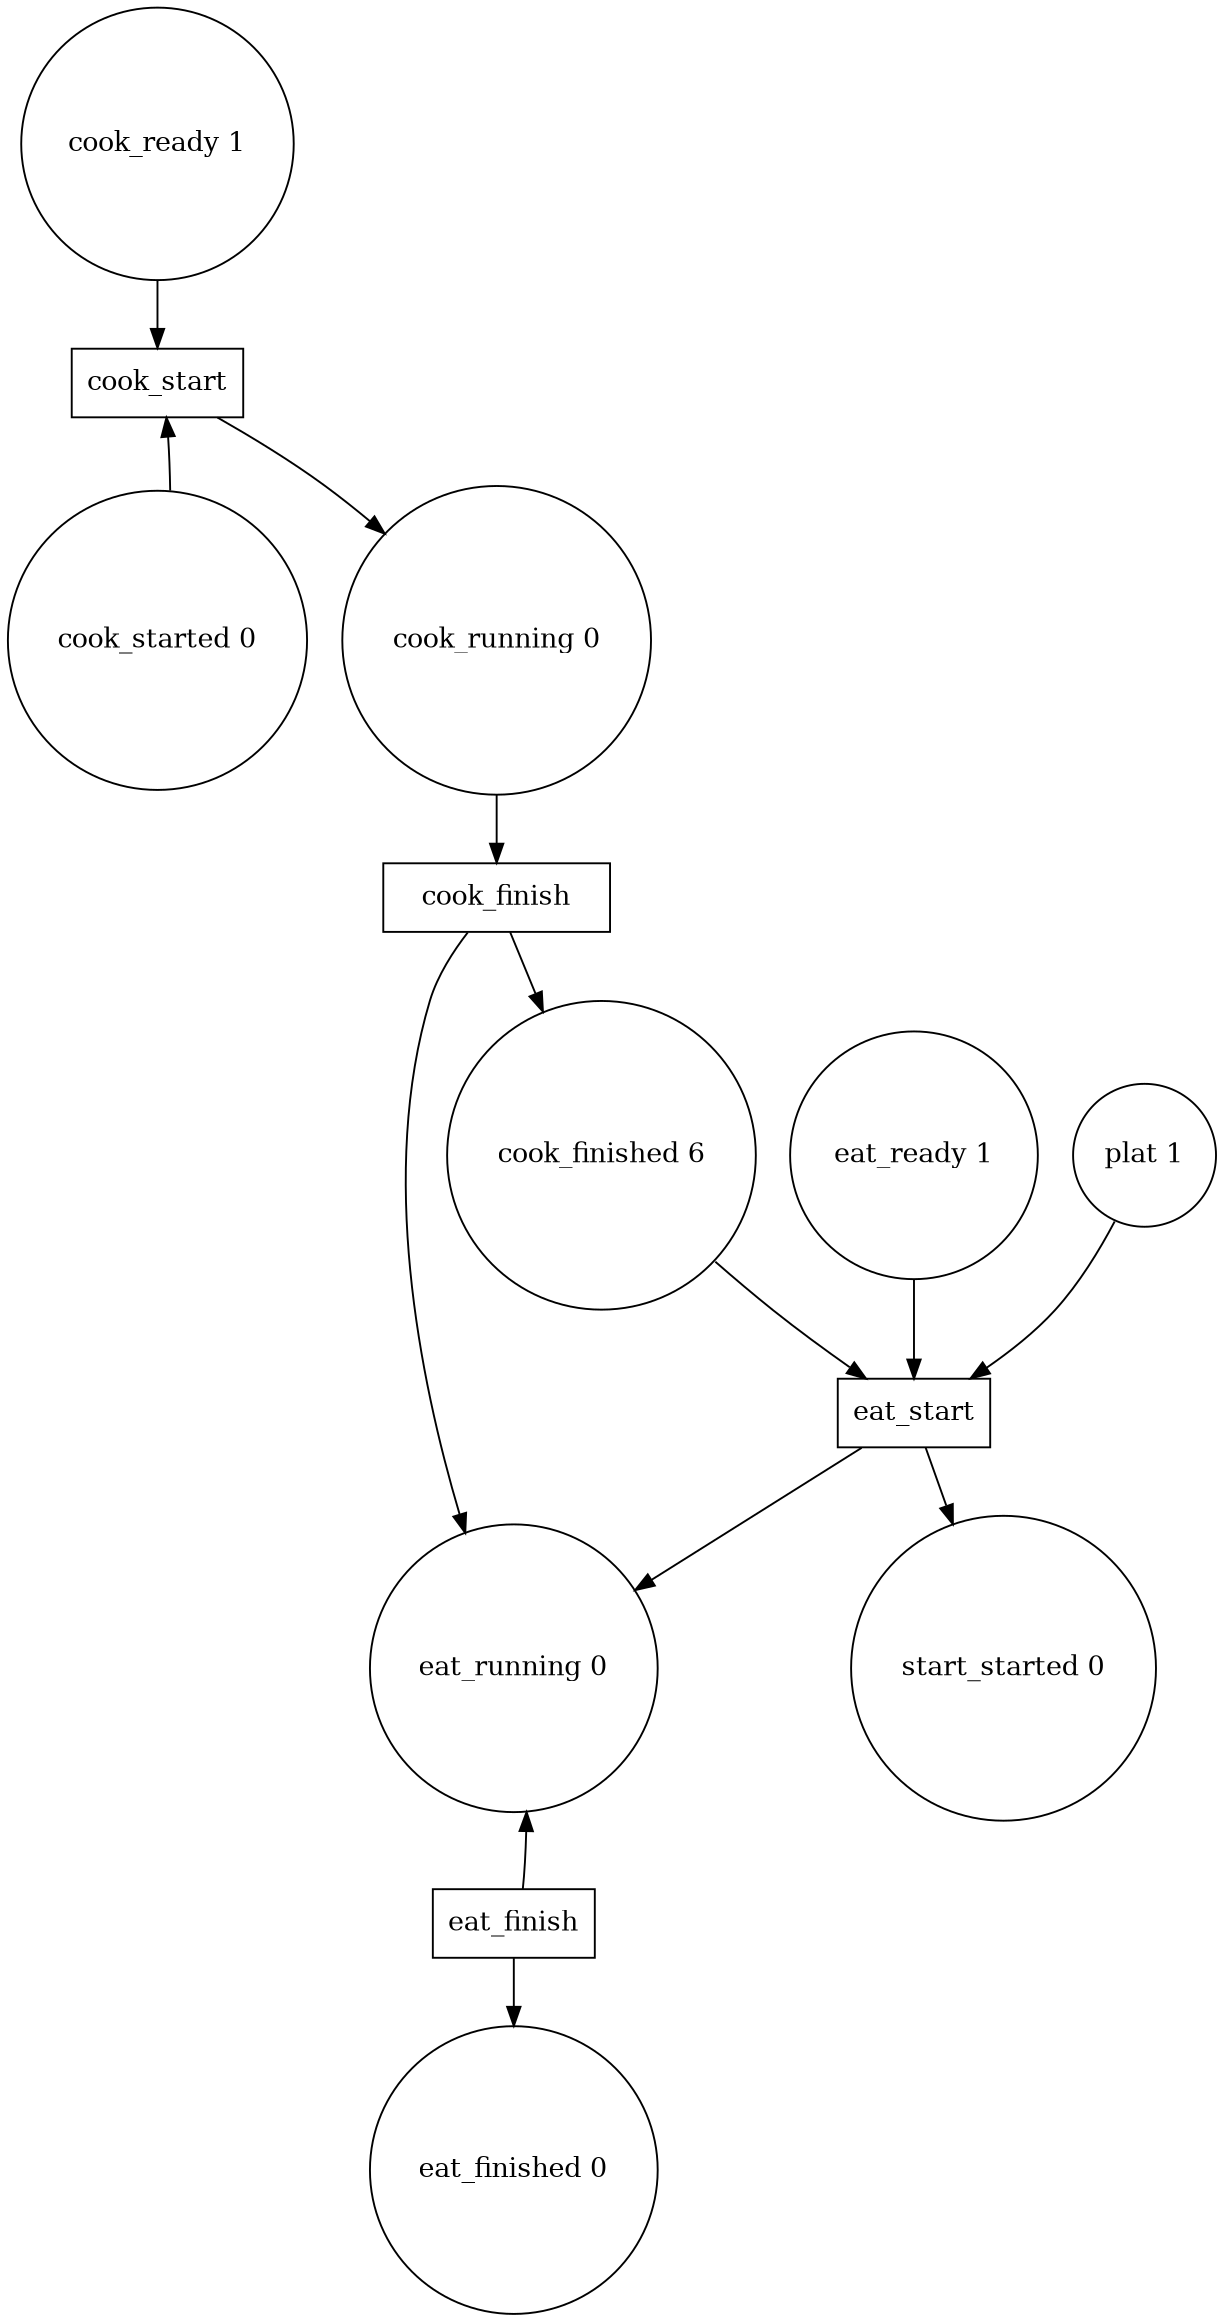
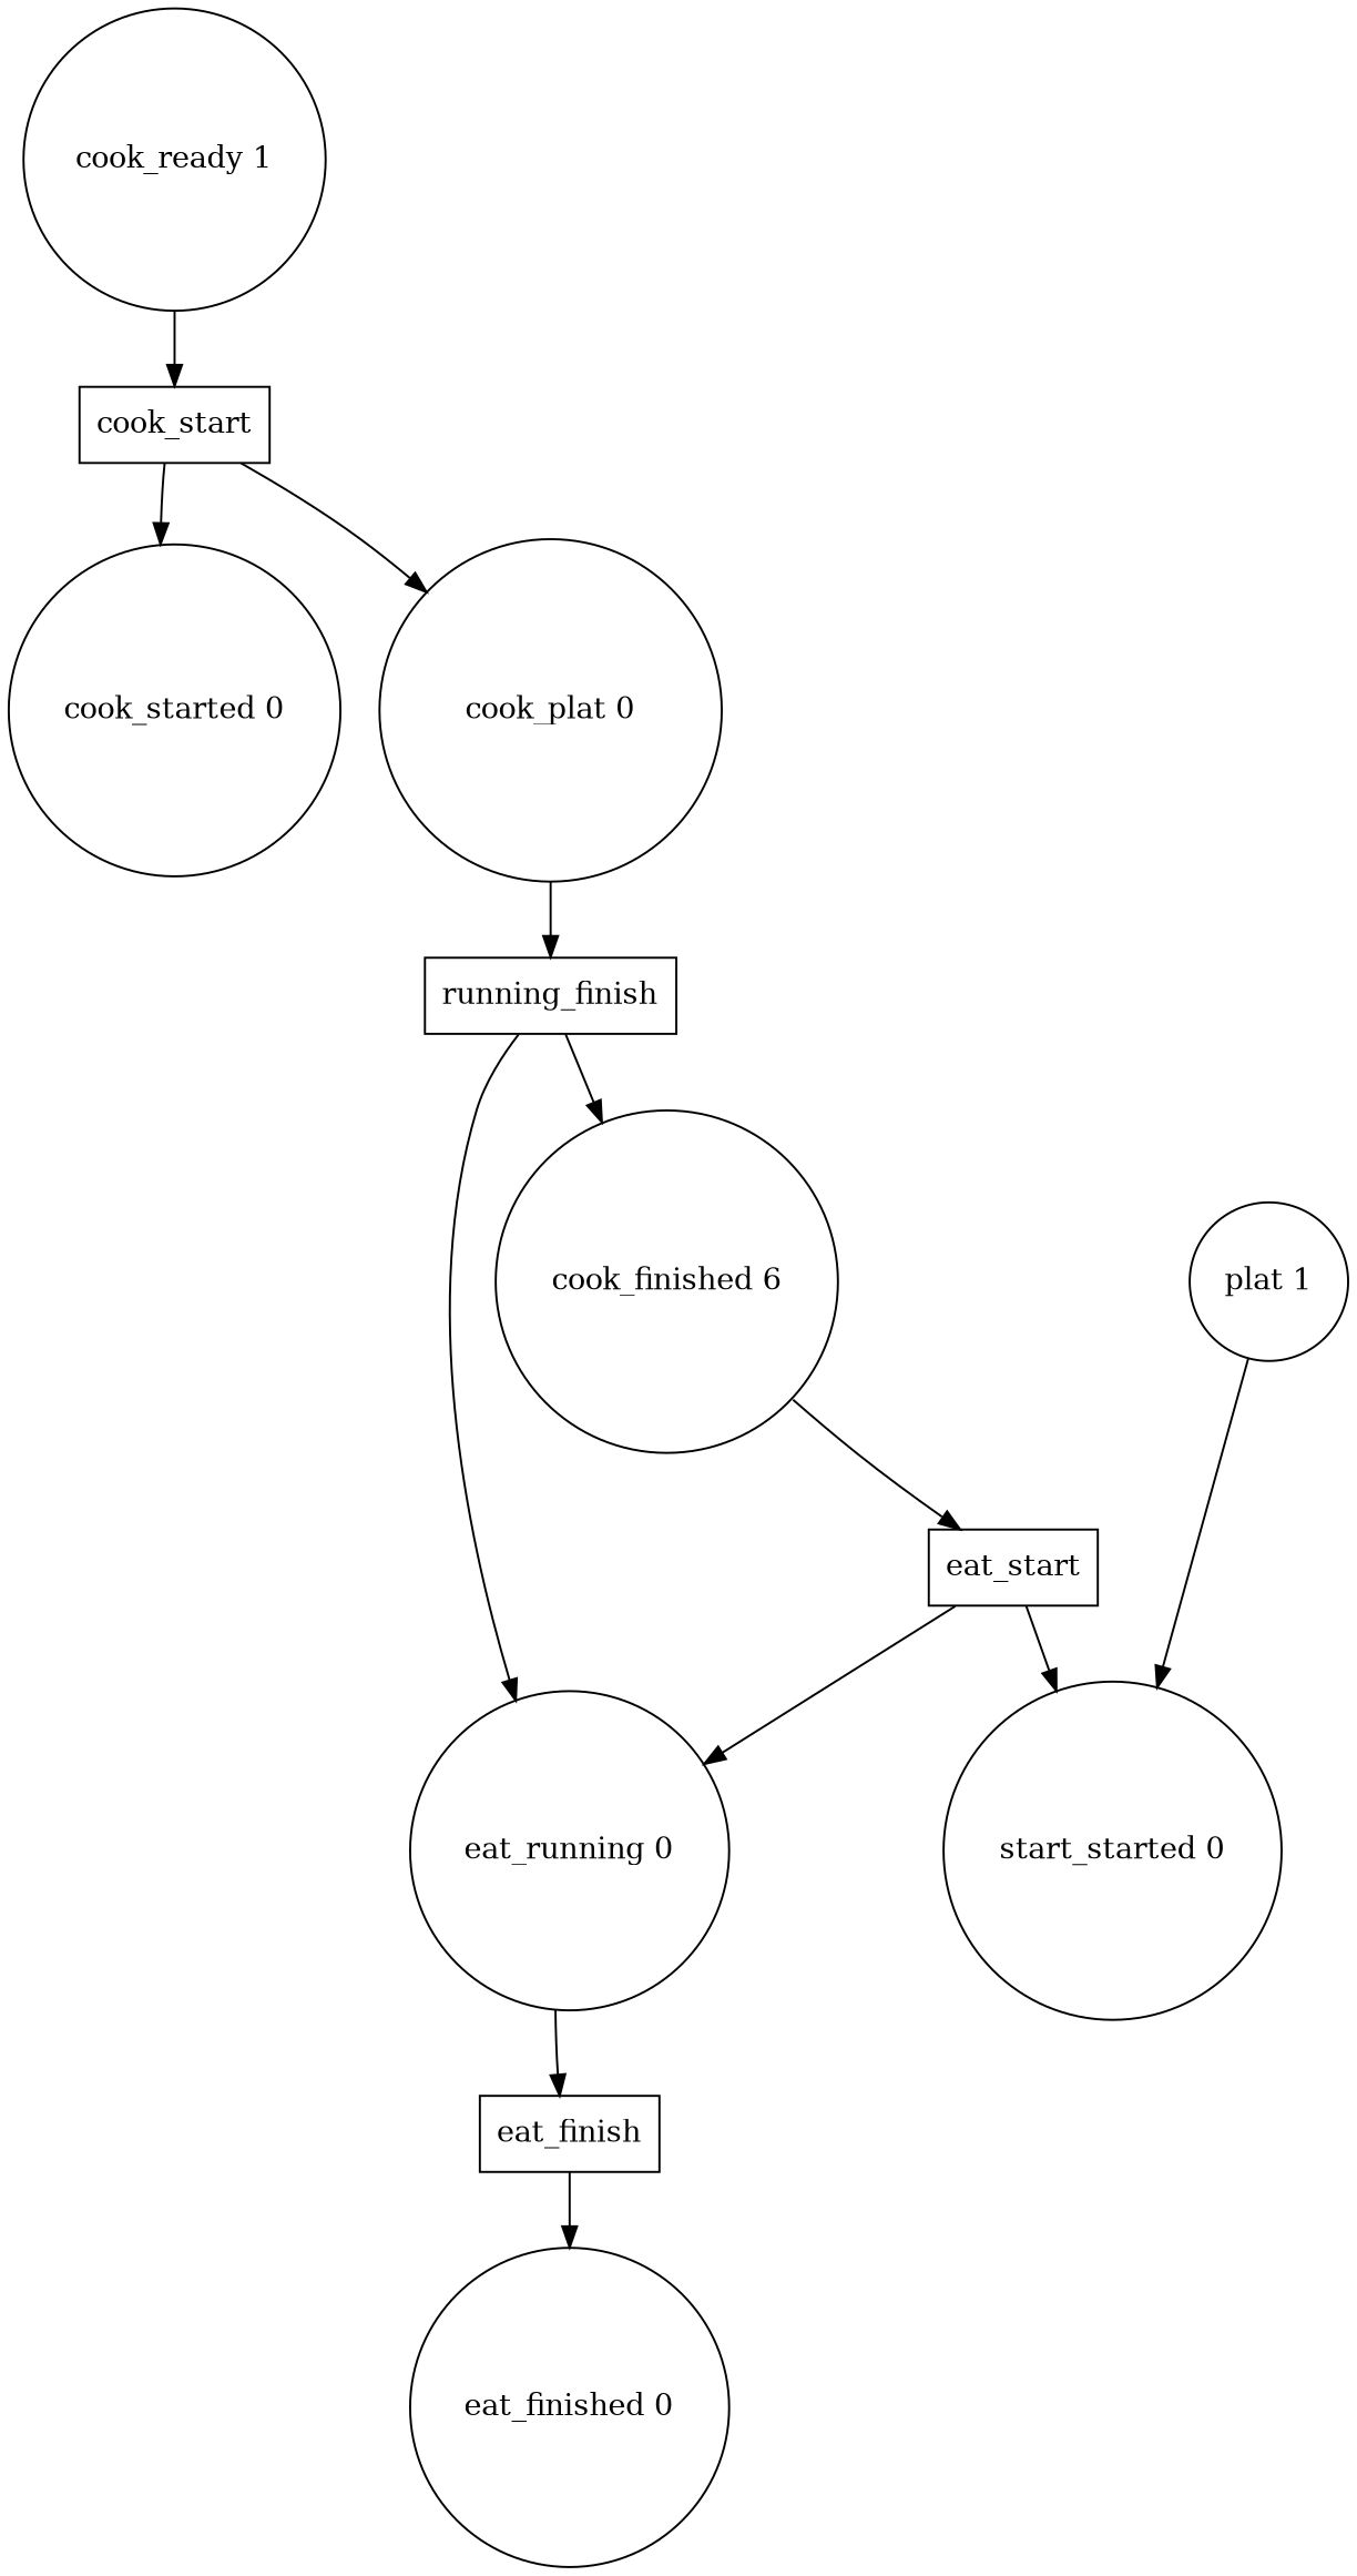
  digraph {
    node [shape=circle]
    n1 [label="cook_ready 1"]
    cook_start [shape=box]
    n3 [label="cook_started 0"]
-   n4 [label="cook_running 0"]
-   cook_finish [shape=box]
+   n4 [label="cook_plat 0"]
+   cook_finish [shape=box label=running_finish]
    n6 [label="cook_finished 6"]
    n7 [label="eat_running 0"]
    eat_start [shape=box]
    n9 [label="start_started 0"]
-   n10 [label="eat_ready 1"]
    eat_finish [shape=box]
    n12 [label="eat_finished 0"]
    n13 [label="plat 1"]
    n1 -> cook_start
-   n3 -> cook_start
+   cook_start -> n3
    cook_start -> n4
    n4 -> cook_finish
    cook_finish -> n6
    cook_finish -> n7
    n6 -> eat_start
-   eat_finish -> n7
+   n7 -> eat_finish
    eat_start -> n7
    eat_start -> n9
-   n10 -> eat_start
    eat_finish -> n12
-   n13 -> eat_start
+   n13 -> n9
  }
